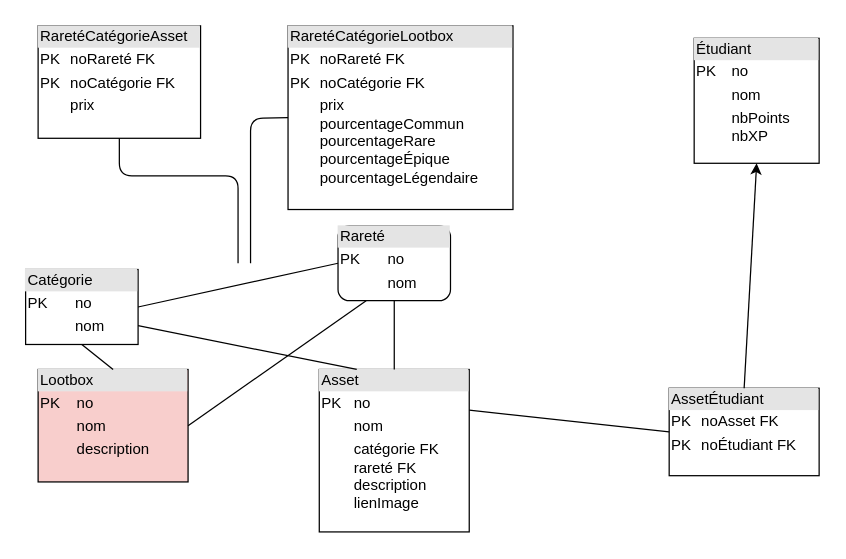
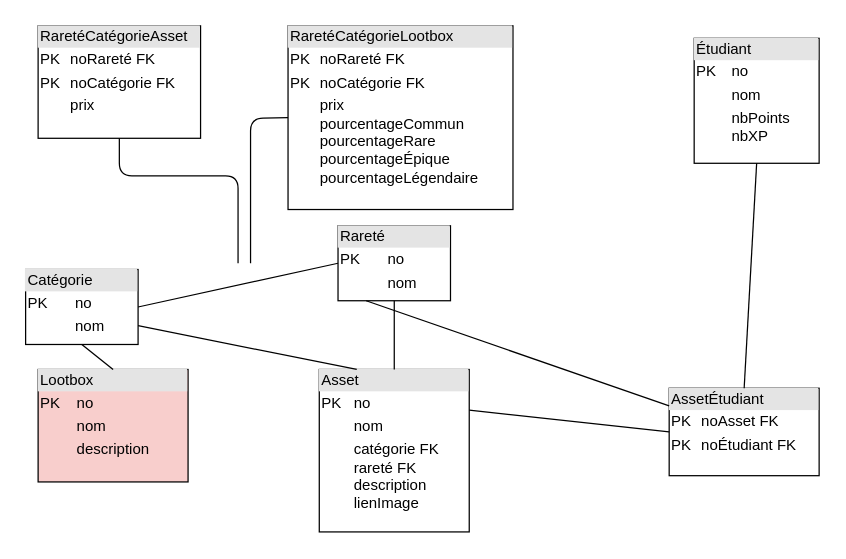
  <mxCell id="0" />
  <mxCell id="1" parent="0" />
- <mxCell id="2" value="&lt;div style=&quot;box-sizing: border-box ; width: 100% ; background: #e4e4e4 ; padding: 2px&quot;&gt;Rareté&lt;/div&gt;&lt;table style=&quot;width: 100% ; font-size: 1em&quot; cellspacing=&quot;0&quot; cellpadding=&quot;2&quot;&gt;&lt;tbody&gt;&lt;tr&gt;&lt;td&gt;PK&lt;/td&gt;&lt;td&gt;no&lt;/td&gt;&lt;/tr&gt;&lt;tr&gt;&lt;td&gt;&lt;br&gt;&lt;/td&gt;&lt;td&gt;nom&lt;/td&gt;&lt;/tr&gt;&lt;tr&gt;&lt;td&gt;&lt;br&gt;&lt;/td&gt;&lt;td&gt;&lt;br&gt;&lt;/td&gt;&lt;/tr&gt;&lt;/tbody&gt;&lt;/table&gt;" style="verticalAlign=top;align=left;overflow=fill;html=1;rounded=1;" vertex="1" parent="1"><mxGeometry x="270" y="180" width="90" height="60" as="geometry" /></mxCell>
+ <mxCell id="2" value="&lt;div style=&quot;box-sizing: border-box ; width: 100% ; background: #e4e4e4 ; padding: 2px&quot;&gt;Rareté&lt;/div&gt;&lt;table style=&quot;width: 100% ; font-size: 1em&quot; cellspacing=&quot;0&quot; cellpadding=&quot;2&quot;&gt;&lt;tbody&gt;&lt;tr&gt;&lt;td&gt;PK&lt;/td&gt;&lt;td&gt;no&lt;/td&gt;&lt;/tr&gt;&lt;tr&gt;&lt;td&gt;&lt;br&gt;&lt;/td&gt;&lt;td&gt;nom&lt;/td&gt;&lt;/tr&gt;&lt;tr&gt;&lt;td&gt;&lt;br&gt;&lt;/td&gt;&lt;td&gt;&lt;br&gt;&lt;/td&gt;&lt;/tr&gt;&lt;/tbody&gt;&lt;/table&gt;" style="verticalAlign=top;align=left;overflow=fill;html=1;" vertex="1" parent="1"><mxGeometry x="270" y="180" width="90" height="60" as="geometry" /></mxCell>
  <mxCell id="3" value="&lt;div style=&quot;box-sizing: border-box ; width: 100% ; background: #e4e4e4 ; padding: 2px&quot;&gt;Catégorie&lt;/div&gt;&lt;table style=&quot;width: 100% ; font-size: 1em&quot; cellspacing=&quot;0&quot; cellpadding=&quot;2&quot;&gt;&lt;tbody&gt;&lt;tr&gt;&lt;td&gt;PK&lt;/td&gt;&lt;td&gt;no&lt;/td&gt;&lt;/tr&gt;&lt;tr&gt;&lt;td&gt;&lt;br&gt;&lt;/td&gt;&lt;td&gt;nom&lt;/td&gt;&lt;/tr&gt;&lt;tr&gt;&lt;td&gt;&lt;br&gt;&lt;/td&gt;&lt;td&gt;&lt;br&gt;&lt;/td&gt;&lt;/tr&gt;&lt;/tbody&gt;&lt;/table&gt;" style="verticalAlign=top;align=left;overflow=fill;html=1;" vertex="1" parent="1"><mxGeometry x="20" y="215" width="90" height="60" as="geometry" /></mxCell>
  <mxCell id="4" value="&lt;div style=&quot;box-sizing: border-box ; width: 100% ; background: #e4e4e4 ; padding: 2px&quot;&gt;Lootbox&lt;/div&gt;&lt;table style=&quot;width: 100% ; font-size: 1em&quot; cellspacing=&quot;0&quot; cellpadding=&quot;2&quot;&gt;&lt;tbody&gt;&lt;tr&gt;&lt;td&gt;PK&lt;/td&gt;&lt;td&gt;no&lt;/td&gt;&lt;/tr&gt;&lt;tr&gt;&lt;td&gt;&lt;br&gt;&lt;/td&gt;&lt;td&gt;nom&lt;/td&gt;&lt;/tr&gt;&lt;tr&gt;&lt;td&gt;&lt;br&gt;&lt;/td&gt;&lt;td&gt;description&lt;br&gt;&lt;/td&gt;&lt;/tr&gt;&lt;/tbody&gt;&lt;/table&gt;" style="verticalAlign=top;align=left;overflow=fill;html=1;fillColor=#f8cecc;" vertex="1" parent="1"><mxGeometry x="30" y="295" width="120" height="90" as="geometry" /></mxCell>
  <mxCell id="5" value="&lt;div style=&quot;box-sizing: border-box ; width: 100% ; background: #e4e4e4 ; padding: 2px&quot;&gt;Asset&lt;/div&gt;&lt;table style=&quot;width: 100% ; font-size: 1em&quot; cellspacing=&quot;0&quot; cellpadding=&quot;2&quot;&gt;&lt;tbody&gt;&lt;tr&gt;&lt;td&gt;PK&lt;/td&gt;&lt;td&gt;no&lt;/td&gt;&lt;/tr&gt;&lt;tr&gt;&lt;td&gt;&lt;br&gt;&lt;/td&gt;&lt;td&gt;nom&lt;/td&gt;&lt;/tr&gt;&lt;tr&gt;&lt;td&gt;&lt;br&gt;&lt;/td&gt;&lt;td&gt;catégorie FK&lt;br&gt;rareté FK&lt;br&gt;description&lt;br&gt;lienImage&lt;br&gt;&lt;/td&gt;&lt;/tr&gt;&lt;/tbody&gt;&lt;/table&gt;" style="verticalAlign=top;align=left;overflow=fill;html=1;" vertex="1" parent="1"><mxGeometry x="255" y="295" width="120" height="130" as="geometry" /></mxCell>
  <mxCell id="6" value="&lt;div style=&quot;box-sizing: border-box ; width: 100% ; background: #e4e4e4 ; padding: 2px&quot;&gt;Étudiant&lt;/div&gt;&lt;table style=&quot;width: 100% ; font-size: 1em&quot; cellspacing=&quot;0&quot; cellpadding=&quot;2&quot;&gt;&lt;tbody&gt;&lt;tr&gt;&lt;td&gt;PK&lt;/td&gt;&lt;td&gt;no&lt;/td&gt;&lt;/tr&gt;&lt;tr&gt;&lt;td&gt;&lt;br&gt;&lt;/td&gt;&lt;td&gt;nom&lt;/td&gt;&lt;/tr&gt;&lt;tr&gt;&lt;td&gt;&lt;br&gt;&lt;/td&gt;&lt;td&gt;nbPoints&lt;br&gt;nbXP&lt;br&gt;&lt;/td&gt;&lt;/tr&gt;&lt;/tbody&gt;&lt;/table&gt;" style="verticalAlign=top;align=left;overflow=fill;html=1;" vertex="1" parent="1"><mxGeometry x="555" y="30" width="100" height="100" as="geometry" /></mxCell>
  <mxCell id="7" value="&lt;div style=&quot;box-sizing: border-box ; width: 100% ; background: #e4e4e4 ; padding: 2px&quot;&gt;RaretéCatégorieAsset&lt;/div&gt;&lt;table style=&quot;width: 100% ; font-size: 1em&quot; cellspacing=&quot;0&quot; cellpadding=&quot;2&quot;&gt;&lt;tbody&gt;&lt;tr&gt;&lt;td&gt;PK&lt;/td&gt;&lt;td&gt;noRareté FK&lt;br&gt;&lt;/td&gt;&lt;/tr&gt;&lt;tr&gt;&lt;td&gt;PK&lt;/td&gt;&lt;td&gt;noCatégorie FK&lt;br&gt;&lt;/td&gt;&lt;/tr&gt;&lt;tr&gt;&lt;td&gt;&lt;br&gt;&lt;/td&gt;&lt;td&gt;prix&lt;/td&gt;&lt;/tr&gt;&lt;/tbody&gt;&lt;/table&gt;" style="verticalAlign=top;align=left;overflow=fill;html=1;" vertex="1" parent="1"><mxGeometry x="30" y="20" width="130" height="90" as="geometry" /></mxCell>
  <mxCell id="8" value="&lt;div style=&quot;box-sizing: border-box ; width: 100% ; background: #e4e4e4 ; padding: 2px&quot;&gt;AssetÉtudiant&lt;br&gt;&lt;/div&gt;&lt;table style=&quot;width: 100% ; font-size: 1em&quot; cellspacing=&quot;0&quot; cellpadding=&quot;2&quot;&gt;&lt;tbody&gt;&lt;tr&gt;&lt;td&gt;PK&lt;/td&gt;&lt;td&gt;noAsset FK&lt;br&gt;&lt;/td&gt;&lt;/tr&gt;&lt;tr&gt;&lt;td&gt;PK&lt;br&gt;&lt;/td&gt;&lt;td&gt;noÉtudiant FK&lt;br&gt;&lt;/td&gt;&lt;/tr&gt;&lt;tr&gt;&lt;td&gt;&lt;br&gt;&lt;/td&gt;&lt;td&gt;&lt;br&gt;&lt;/td&gt;&lt;/tr&gt;&lt;/tbody&gt;&lt;/table&gt;" style="verticalAlign=top;align=left;overflow=fill;html=1;" vertex="1" parent="1"><mxGeometry x="535" y="310" width="120" height="70" as="geometry" /></mxCell>
  <mxCell id="9" value="&lt;div style=&quot;box-sizing: border-box ; width: 100% ; background: #e4e4e4 ; padding: 2px&quot;&gt;RaretéCatégorieLootbox&lt;/div&gt;&lt;table style=&quot;width: 100% ; font-size: 1em&quot; cellspacing=&quot;0&quot; cellpadding=&quot;2&quot;&gt;&lt;tbody&gt;&lt;tr&gt;&lt;td&gt;PK&lt;/td&gt;&lt;td&gt;noRareté FK&lt;br&gt;&lt;/td&gt;&lt;/tr&gt;&lt;tr&gt;&lt;td&gt;PK&lt;/td&gt;&lt;td&gt;noCatégorie FK&lt;br&gt;&lt;/td&gt;&lt;/tr&gt;&lt;tr&gt;&lt;td&gt;&lt;br&gt;&lt;/td&gt;&lt;td&gt;prix&lt;br&gt;pourcentageCommun&lt;br&gt;pourcentageRare&lt;br&gt;pourcentageÉpique&lt;br&gt;pourcentageLégendaire&lt;br&gt;&lt;/td&gt;&lt;/tr&gt;&lt;/tbody&gt;&lt;/table&gt;" style="verticalAlign=top;align=left;overflow=fill;html=1;" vertex="1" parent="1"><mxGeometry x="230" y="20" width="180" height="147" as="geometry" /></mxCell>
  <mxCell id="10" value="" style="endArrow=none;html=1;entryX=1;entryY=0.5;entryDx=0;entryDy=0;exitX=0;exitY=0.5;exitDx=0;exitDy=0;" edge="1" parent="1" source="2" target="3"><mxGeometry width="50" height="50" relative="1" as="geometry"><mxPoint x="30" y="560" as="sourcePoint" /><mxPoint x="80" y="510" as="targetPoint" /></mxGeometry></mxCell>
  <mxCell id="11" value="" style="endArrow=none;html=1;entryX=0.5;entryY=0;entryDx=0;entryDy=0;exitX=0.5;exitY=1;exitDx=0;exitDy=0;" edge="1" parent="1" source="2" target="5"><mxGeometry width="50" height="50" relative="1" as="geometry"><mxPoint x="30" y="630" as="sourcePoint" /><mxPoint x="80" y="580" as="targetPoint" /></mxGeometry></mxCell>
  <mxCell id="12" value="" style="endArrow=none;html=1;entryX=0;entryY=0.5;entryDx=0;entryDy=0;exitX=1;exitY=0.25;exitDx=0;exitDy=0;" edge="1" parent="1" source="5" target="8"><mxGeometry width="50" height="50" relative="1" as="geometry"><mxPoint x="85" y="630" as="sourcePoint" /><mxPoint x="135" y="580" as="targetPoint" /></mxGeometry></mxCell>
- <mxCell id="13" value="" style="endArrow=classic;html=1;entryX=0.5;entryY=1;entryDx=0;entryDy=0;exitX=0.5;exitY=0;exitDx=0;exitDy=0;" edge="1" parent="1" source="8" target="6"><mxGeometry width="50" height="50" relative="1" as="geometry"><mxPoint x="170" y="580" as="sourcePoint" /><mxPoint x="220" y="530" as="targetPoint" /></mxGeometry></mxCell>
+ <mxCell id="13" value="" style="endArrow=none;html=1;entryX=0.5;entryY=1;entryDx=0;entryDy=0;exitX=0.5;exitY=0;exitDx=0;exitDy=0;" edge="1" parent="1" source="8" target="6"><mxGeometry width="50" height="50" relative="1" as="geometry"><mxPoint x="170" y="580" as="sourcePoint" /><mxPoint x="220" y="530" as="targetPoint" /></mxGeometry></mxCell>
  <mxCell id="14" value="" style="endArrow=none;html=1;entryX=0;entryY=0.5;entryDx=0;entryDy=0;" edge="1" parent="1" target="9"><mxGeometry width="50" height="50" relative="1" as="geometry"><mxPoint x="200" y="210" as="sourcePoint" /><mxPoint x="200" y="500" as="targetPoint" /><Array as="points"><mxPoint x="200" y="94" /></Array></mxGeometry></mxCell>
  <mxCell id="15" value="" style="endArrow=none;html=1;entryX=0.5;entryY=1;entryDx=0;entryDy=0;" edge="1" parent="1" target="7"><mxGeometry width="50" height="50" relative="1" as="geometry"><mxPoint x="190" y="210" as="sourcePoint" /><mxPoint x="175" y="470" as="targetPoint" /><Array as="points"><mxPoint x="190" y="140" /><mxPoint x="95" y="140" /></Array></mxGeometry></mxCell>
  <mxCell id="16" value="" style="endArrow=none;html=1;entryX=0.25;entryY=0;entryDx=0;entryDy=0;exitX=1;exitY=0.75;exitDx=0;exitDy=0;" edge="1" parent="1" source="3" target="5"><mxGeometry width="50" height="50" relative="1" as="geometry"><mxPoint x="30" y="560" as="sourcePoint" /><mxPoint x="80" y="510" as="targetPoint" /></mxGeometry></mxCell>
  <mxCell id="17" value="" style="endArrow=none;html=1;entryX=0.5;entryY=0;entryDx=0;entryDy=0;exitX=0.5;exitY=1;exitDx=0;exitDy=0;" edge="1" parent="1" source="3" target="4"><mxGeometry width="50" height="50" relative="1" as="geometry"><mxPoint x="30" y="560" as="sourcePoint" /><mxPoint x="80" y="510" as="targetPoint" /></mxGeometry></mxCell>
- <mxCell id="18" value="" style="endArrow=none;html=1;entryX=1;entryY=0.5;entryDx=0;entryDy=0;exitX=0.25;exitY=1;exitDx=0;exitDy=0;" edge="1" parent="1" source="2" target="4"><mxGeometry width="50" height="50" relative="1" as="geometry"><mxPoint x="30" y="630" as="sourcePoint" /><mxPoint x="80" y="580" as="targetPoint" /></mxGeometry></mxCell>
+ <mxCell id="18" value="" style="endArrow=none;html=1;exitX=0.25;exitY=1;exitDx=0;exitDy=0;" edge="1" parent="1" source="2" target="8"><mxGeometry width="50" height="50" relative="1" as="geometry"><mxPoint x="30" y="630" as="sourcePoint" /><mxPoint x="80" y="580" as="targetPoint" /></mxGeometry></mxCell>
